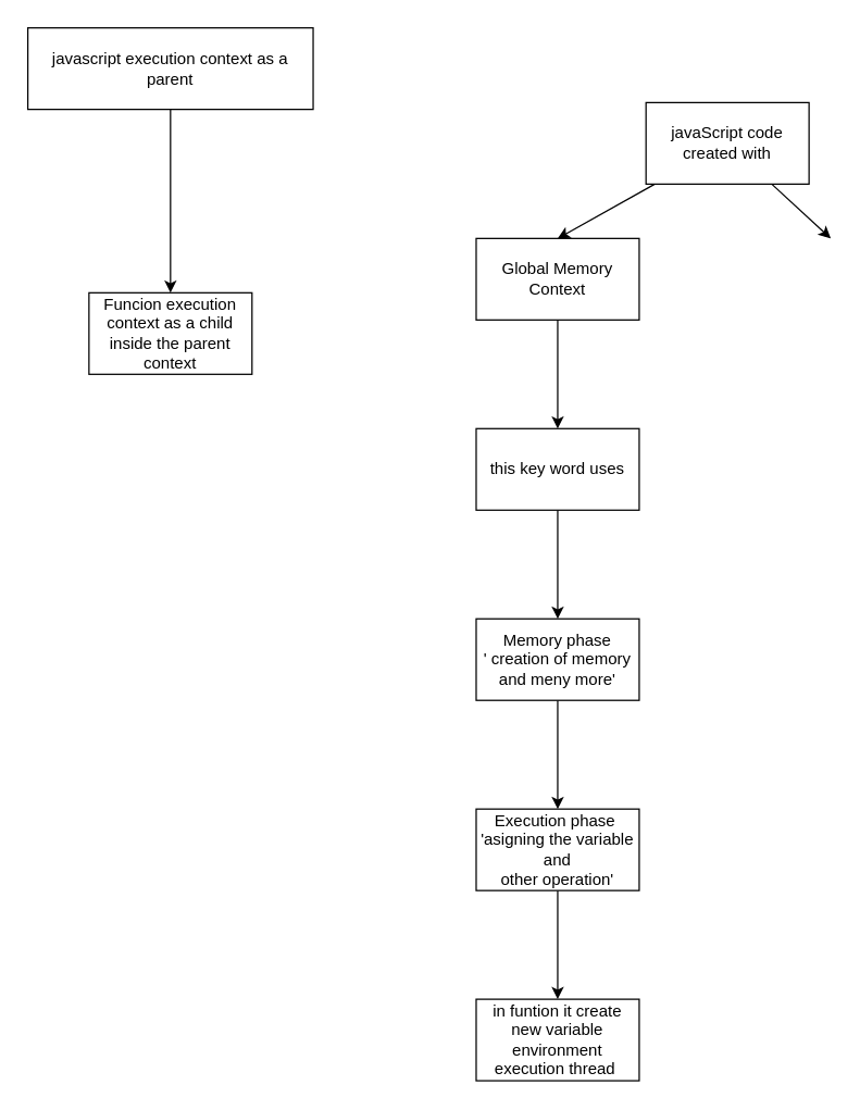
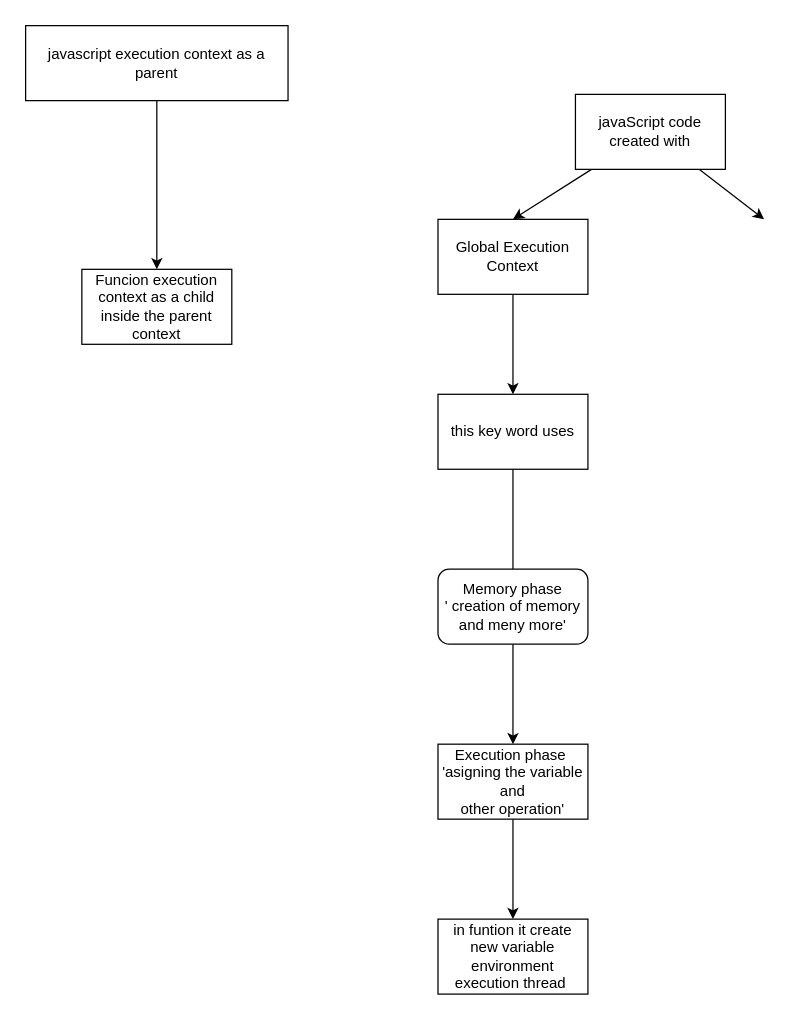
  <mxCell id="0" />
  <mxCell id="1" parent="0" />
  <mxCell id="2" style="edgeStyle=none;html=1;exitX=0.5;exitY=1;exitDx=0;exitDy=0;entryX=0.5;entryY=0;entryDx=0;entryDy=0;" parent="1" source="3" target="4" edge="1"><mxGeometry relative="1" as="geometry"><mxPoint x="210" y="215" as="targetPoint" /></mxGeometry></mxCell>
  <mxCell id="3" value="javascript execution context as a parent" style="rounded=0;whiteSpace=wrap;html=1;" parent="1" vertex="1"><mxGeometry x="20" y="20" width="210" height="60" as="geometry" /></mxCell>
  <mxCell id="4" value="Funcion execution context as a child inside the parent context" style="rounded=0;whiteSpace=wrap;html=1;" parent="1" vertex="1"><mxGeometry x="65" y="215" width="120" height="60" as="geometry" /></mxCell>
  <mxCell id="5" style="edgeStyle=none;html=1;entryX=0.5;entryY=0;entryDx=0;entryDy=0;" edge="1" parent="1" source="7" target="9"><mxGeometry relative="1" as="geometry" /></mxCell>
  <mxCell id="6" style="edgeStyle=none;html=1;" edge="1" parent="1" source="7"><mxGeometry relative="1" as="geometry"><mxPoint x="611" y="175" as="targetPoint" /></mxGeometry></mxCell>
- <mxCell id="7" value="javaScript code created with" style="rounded=0;whiteSpace=wrap;html=1;" parent="1" vertex="1"><mxGeometry x="475" y="75" width="120" height="60" as="geometry" /></mxCell>
+ <mxCell id="7" value="javaScript code created with" style="rounded=0;whiteSpace=wrap;html=1;" parent="1" vertex="1"><mxGeometry x="460" y="75" width="120" height="60" as="geometry" /></mxCell>
  <mxCell id="8" value="" style="edgeStyle=none;html=1;" edge="1" parent="1" source="9" target="11"><mxGeometry relative="1" as="geometry" /></mxCell>
- <mxCell id="9" value="Global Memory Context" style="rounded=0;whiteSpace=wrap;html=1;" parent="1" vertex="1"><mxGeometry x="350" y="175" width="120" height="60" as="geometry" /></mxCell>
- <mxCell id="10" value="" style="edgeStyle=none;html=1;" edge="1" parent="1" source="11" target="13"><mxGeometry relative="1" as="geometry" /></mxCell>
+ <mxCell id="9" value="Global Execution Context" style="rounded=0;whiteSpace=wrap;html=1;" parent="1" vertex="1"><mxGeometry x="350" y="175" width="120" height="60" as="geometry" /></mxCell>
+ <mxCell id="10" value="" style="edgeStyle=none;html=1;endArrow=none;" edge="1" parent="1" source="11" target="13"><mxGeometry relative="1" as="geometry" /></mxCell>
  <mxCell id="11" value="this key word uses" style="whiteSpace=wrap;html=1;rounded=0;" vertex="1" parent="1"><mxGeometry x="350" y="315" width="120" height="60" as="geometry" /></mxCell>
  <mxCell id="12" value="" style="edgeStyle=none;html=1;" edge="1" parent="1" source="13" target="15"><mxGeometry relative="1" as="geometry" /></mxCell>
- <mxCell id="13" value="Memory phase&lt;br&gt;' creation of memory and meny more'" style="whiteSpace=wrap;html=1;rounded=0;" vertex="1" parent="1"><mxGeometry x="350" y="455" width="120" height="60" as="geometry" /></mxCell>
+ <mxCell id="13" value="Memory phase&lt;br&gt;' creation of memory and meny more'" style="whiteSpace=wrap;html=1;rounded=1;" vertex="1" parent="1"><mxGeometry x="350" y="455" width="120" height="60" as="geometry" /></mxCell>
  <mxCell id="14" value="" style="edgeStyle=none;html=1;" edge="1" parent="1" source="15" target="16"><mxGeometry relative="1" as="geometry" /></mxCell>
  <mxCell id="15" value="Execution phase&amp;nbsp;&lt;br&gt;'asigning the variable&lt;br&gt;and &lt;br&gt;other operation'" style="whiteSpace=wrap;html=1;rounded=0;" vertex="1" parent="1"><mxGeometry x="350" y="595" width="120" height="60" as="geometry" /></mxCell>
  <mxCell id="16" value="in funtion it create new variable environment&lt;br&gt;execution thread&amp;nbsp;" style="whiteSpace=wrap;html=1;rounded=0;" vertex="1" parent="1"><mxGeometry x="350" y="735" width="120" height="60" as="geometry" /></mxCell>
